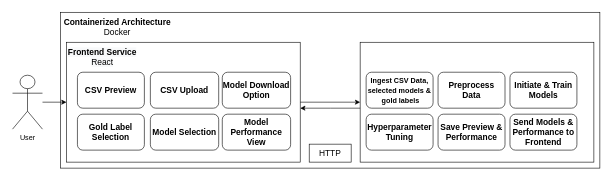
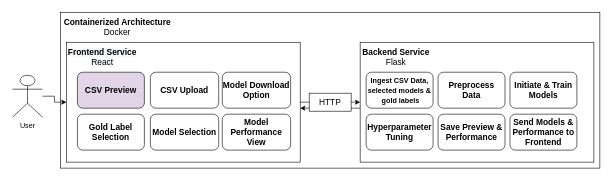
  <mxCell id="0" />
  <mxCell id="1" parent="0" />
  <mxCell id="2" value="" style="rounded=0;whiteSpace=wrap;html=1;fontSize=12;" vertex="1" parent="1"><mxGeometry x="100" y="20" width="900" height="260" as="geometry" /></mxCell>
  <mxCell id="3" value="" style="group" vertex="1" connectable="0" parent="1"><mxGeometry x="110" y="70" width="390" height="200" as="geometry" /></mxCell>
  <mxCell id="4" value="" style="rounded=0;whiteSpace=wrap;html=1;fontSize=14;" vertex="1" parent="3"><mxGeometry width="390" height="200" as="geometry" /></mxCell>
  <mxCell id="5" value="&lt;b style=&quot;color: rgb(0, 0, 0); font-family: Helvetica; font-size: 14px; font-style: normal; font-variant-ligatures: normal; font-variant-caps: normal; letter-spacing: normal; orphans: 2; text-align: center; text-indent: 0px; text-transform: none; widows: 2; word-spacing: 0px; -webkit-text-stroke-width: 0px; background-color: rgb(248, 249, 250); text-decoration-thickness: initial; text-decoration-style: initial; text-decoration-color: initial;&quot;&gt;Frontend Service&lt;/b&gt;&lt;br style=&quot;color: rgb(0, 0, 0); font-family: Helvetica; font-size: 14px; font-style: normal; font-variant-ligatures: normal; font-variant-caps: normal; font-weight: 400; letter-spacing: normal; orphans: 2; text-align: center; text-indent: 0px; text-transform: none; widows: 2; word-spacing: 0px; -webkit-text-stroke-width: 0px; background-color: rgb(248, 249, 250); text-decoration-thickness: initial; text-decoration-style: initial; text-decoration-color: initial;&quot;&gt;&lt;span style=&quot;color: rgb(0, 0, 0); font-family: Helvetica; font-size: 14px; font-style: normal; font-variant-ligatures: normal; font-variant-caps: normal; font-weight: 400; letter-spacing: normal; orphans: 2; text-align: center; text-indent: 0px; text-transform: none; widows: 2; word-spacing: 0px; -webkit-text-stroke-width: 0px; background-color: rgb(248, 249, 250); text-decoration-thickness: initial; text-decoration-style: initial; text-decoration-color: initial; float: none; display: inline !important;&quot;&gt;React&lt;/span&gt;" style="text;html=1;strokeColor=none;fillColor=none;align=center;verticalAlign=middle;whiteSpace=wrap;rounded=0;fontSize=14;" vertex="1" parent="3"><mxGeometry width="120" height="50" as="geometry" /></mxCell>
- <mxCell id="6" value="&lt;b&gt;CSV Preview&lt;/b&gt;" style="rounded=1;whiteSpace=wrap;html=1;fontSize=14;" vertex="1" parent="3"><mxGeometry x="18.3" y="50" width="111.7" height="60" as="geometry" /></mxCell>
+ <mxCell id="6" value="&lt;b&gt;CSV Preview&lt;/b&gt;" style="rounded=1;whiteSpace=wrap;html=1;fontSize=14;fillColor=#e1d5e7;" vertex="1" parent="3"><mxGeometry x="18.3" y="50" width="111.7" height="60" as="geometry" /></mxCell>
  <mxCell id="7" value="&lt;b&gt;CSV Upload&lt;/b&gt;" style="rounded=1;whiteSpace=wrap;html=1;fontSize=14;" vertex="1" parent="3"><mxGeometry x="140" y="50" width="114" height="60" as="geometry" /></mxCell>
  <mxCell id="8" value="&lt;b&gt;Gold Label Selection&lt;/b&gt;" style="rounded=1;whiteSpace=wrap;html=1;fontSize=14;" vertex="1" parent="3"><mxGeometry x="18.3" y="120" width="111.7" height="60" as="geometry" /></mxCell>
  <mxCell id="9" value="&lt;b&gt;Model Selection&lt;/b&gt;" style="rounded=1;whiteSpace=wrap;html=1;fontSize=14;" vertex="1" parent="3"><mxGeometry x="140" y="120" width="114" height="60" as="geometry" /></mxCell>
  <mxCell id="10" value="&lt;b&gt;Model Download Option&lt;/b&gt;" style="rounded=1;whiteSpace=wrap;html=1;fontSize=14;" vertex="1" parent="3"><mxGeometry x="260" y="50" width="114" height="60" as="geometry" /></mxCell>
  <mxCell id="11" value="&lt;b&gt;Model Performance View&lt;/b&gt;" style="rounded=1;whiteSpace=wrap;html=1;fontSize=14;" vertex="1" parent="3"><mxGeometry x="260" y="120" width="114" height="60" as="geometry" /></mxCell>
  <mxCell id="12" style="edgeStyle=orthogonalEdgeStyle;rounded=0;orthogonalLoop=1;jettySize=auto;html=1;fontSize=14;entryX=0;entryY=0.5;entryDx=0;entryDy=0;" edge="1" parent="1" source="13" target="4"><mxGeometry relative="1" as="geometry"><mxPoint x="265" y="270" as="targetPoint" /></mxGeometry></mxCell>
- <mxCell id="13" value="User" style="shape=umlActor;verticalLabelPosition=bottom;verticalAlign=top;html=1;outlineConnect=0;" vertex="1" parent="1"><mxGeometry x="20" y="125" width="50" height="90" as="geometry" /></mxCell>
+ <mxCell id="13" value="User" style="shape=umlActor;verticalLabelPosition=bottom;verticalAlign=top;html=1;outlineConnect=0;" vertex="1" parent="1"><mxGeometry x="20" y="125" width="50" height="70" as="geometry" /></mxCell>
  <mxCell id="14" value="" style="group" vertex="1" connectable="0" parent="1"><mxGeometry x="600" y="70" width="390" height="200" as="geometry" /></mxCell>
  <mxCell id="15" value="" style="rounded=0;whiteSpace=wrap;html=1;fontSize=14;" vertex="1" parent="14"><mxGeometry width="390" height="200" as="geometry" /></mxCell>
+ <mxCell id="16" value="&lt;b&gt;Backend Service&lt;br&gt;&lt;/b&gt;Flask" style="text;html=1;strokeColor=none;fillColor=none;align=center;verticalAlign=middle;whiteSpace=wrap;rounded=0;fontSize=14;" vertex="1" parent="14"><mxGeometry width="120" height="50" as="geometry" /></mxCell>
  <mxCell id="17" value="&lt;font style=&quot;font-size: 12px;&quot;&gt;&lt;b&gt;&lt;font style=&quot;&quot;&gt;Ingest&amp;nbsp;&lt;/font&gt;&lt;font style=&quot;line-height: 0.7;&quot;&gt;CSV Data, selected models &amp;amp; &amp;nbsp;gold labels&lt;/font&gt;&lt;/b&gt;&lt;/font&gt;" style="rounded=1;whiteSpace=wrap;html=1;fontSize=14;" vertex="1" parent="14"><mxGeometry x="10" y="50" width="111.7" height="60" as="geometry" /></mxCell>
  <mxCell id="18" value="&lt;b&gt;Preprocess Data&lt;/b&gt;" style="rounded=1;whiteSpace=wrap;html=1;fontSize=14;" vertex="1" parent="14"><mxGeometry x="130" y="50" width="111.7" height="60" as="geometry" /></mxCell>
  <mxCell id="19" value="&lt;b&gt;Hyperparameter Tuning&lt;/b&gt;" style="rounded=1;whiteSpace=wrap;html=1;fontSize=14;" vertex="1" parent="14"><mxGeometry x="10" y="120" width="111.7" height="60" as="geometry" /></mxCell>
  <mxCell id="20" value="&lt;b&gt;Initiate &amp;amp; Train Models&lt;/b&gt;" style="rounded=1;whiteSpace=wrap;html=1;fontSize=14;" vertex="1" parent="14"><mxGeometry x="250" y="50" width="111.7" height="60" as="geometry" /></mxCell>
  <mxCell id="21" value="&lt;b&gt;Save Preview &amp;amp; Performance&lt;/b&gt;" style="rounded=1;whiteSpace=wrap;html=1;fontSize=14;" vertex="1" parent="14"><mxGeometry x="130" y="120" width="111.7" height="60" as="geometry" /></mxCell>
  <mxCell id="22" value="&lt;b&gt;Send Models &amp;amp; Performance to Frontend&lt;/b&gt;" style="rounded=1;whiteSpace=wrap;html=1;fontSize=14;" vertex="1" parent="14"><mxGeometry x="250" y="120" width="111.7" height="60" as="geometry" /></mxCell>
  <mxCell id="23" style="edgeStyle=orthogonalEdgeStyle;rounded=0;orthogonalLoop=1;jettySize=auto;html=1;fontSize=14;exitX=0;exitY=0.55;exitDx=0;exitDy=0;exitPerimeter=0;" edge="1" parent="1" source="15"><mxGeometry relative="1" as="geometry"><mxPoint x="500" y="180" as="targetPoint" /></mxGeometry></mxCell>
  <mxCell id="24" style="edgeStyle=orthogonalEdgeStyle;rounded=0;orthogonalLoop=1;jettySize=auto;html=1;entryX=0;entryY=0.5;entryDx=0;entryDy=0;fontSize=14;" edge="1" parent="1" source="4" target="15"><mxGeometry relative="1" as="geometry" /></mxCell>
- <mxCell id="25" value="HTTP" style="rounded=0;whiteSpace=wrap;html=1;fontSize=14;" vertex="1" parent="1"><mxGeometry x="515" y="240" width="70" height="30" as="geometry" /></mxCell>
+ <mxCell id="25" value="HTTP" style="rounded=0;whiteSpace=wrap;html=1;fontSize=14;" vertex="1" parent="1"><mxGeometry x="515" y="155" width="70" height="30" as="geometry" /></mxCell>
  <mxCell id="26" value="&lt;font style=&quot;font-size: 14px;&quot;&gt;&lt;b&gt;Containerized Architecture&lt;/b&gt;&lt;br&gt;Docker&lt;br&gt;&lt;/font&gt;" style="text;html=1;strokeColor=none;fillColor=none;align=center;verticalAlign=middle;whiteSpace=wrap;rounded=0;fontSize=12;" vertex="1" parent="1"><mxGeometry x="100" y="20" width="190" height="50" as="geometry" /></mxCell>
